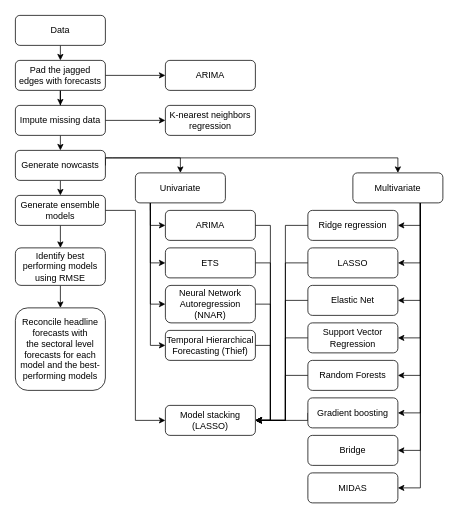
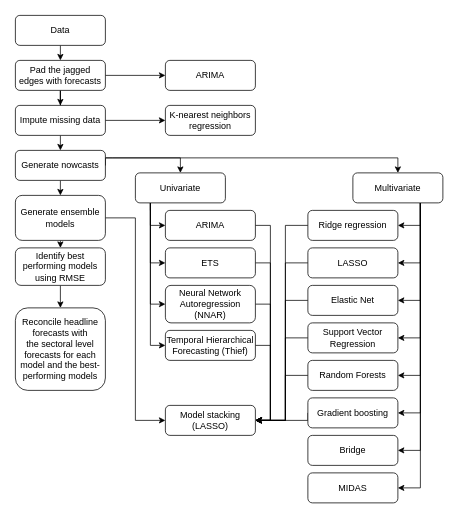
  <mxCell id="0" />
  <mxCell id="1" parent="0" />
  <mxCell id="2" style="edgeStyle=orthogonalEdgeStyle;rounded=0;orthogonalLoop=1;jettySize=auto;html=1;exitX=0.5;exitY=1;exitDx=0;exitDy=0;" edge="1" parent="1" source="4" target="9"><mxGeometry relative="1" as="geometry" /></mxCell>
  <mxCell id="3" style="edgeStyle=orthogonalEdgeStyle;rounded=0;orthogonalLoop=1;jettySize=auto;html=1;exitX=1;exitY=0.5;exitDx=0;exitDy=0;entryX=0;entryY=0.5;entryDx=0;entryDy=0;endArrow=classic;endFill=1;" edge="1" parent="1" source="4" target="20"><mxGeometry relative="1" as="geometry" /></mxCell>
  <mxCell id="4" value="&lt;span&gt;Pad the jagged edges&amp;nbsp;&lt;/span&gt;&lt;span&gt;with forecasts&lt;/span&gt;" style="rounded=1;whiteSpace=wrap;html=1;" vertex="1" parent="1"><mxGeometry x="20" y="80" width="120" height="40" as="geometry" /></mxCell>
  <mxCell id="5" style="edgeStyle=orthogonalEdgeStyle;rounded=0;orthogonalLoop=1;jettySize=auto;html=1;exitX=0.5;exitY=1;exitDx=0;exitDy=0;entryX=0.5;entryY=0;entryDx=0;entryDy=0;" edge="1" parent="1" source="6" target="4"><mxGeometry relative="1" as="geometry" /></mxCell>
  <mxCell id="6" value="Data" style="rounded=1;whiteSpace=wrap;html=1;" vertex="1" parent="1"><mxGeometry x="20" y="20" width="120" height="40" as="geometry" /></mxCell>
  <mxCell id="7" style="edgeStyle=orthogonalEdgeStyle;rounded=0;orthogonalLoop=1;jettySize=auto;html=1;exitX=0.5;exitY=1;exitDx=0;exitDy=0;entryX=0.5;entryY=0;entryDx=0;entryDy=0;" edge="1" parent="1" source="9" target="13"><mxGeometry relative="1" as="geometry" /></mxCell>
  <mxCell id="8" style="edgeStyle=orthogonalEdgeStyle;rounded=0;orthogonalLoop=1;jettySize=auto;html=1;exitX=1;exitY=0.5;exitDx=0;exitDy=0;entryX=0;entryY=0.5;entryDx=0;entryDy=0;endArrow=classic;endFill=1;" edge="1" parent="1" source="9" target="21"><mxGeometry relative="1" as="geometry" /></mxCell>
  <mxCell id="9" value="Impute missing data" style="rounded=1;whiteSpace=wrap;html=1;" vertex="1" parent="1"><mxGeometry x="20" y="140" width="120" height="40" as="geometry" /></mxCell>
  <mxCell id="10" style="edgeStyle=orthogonalEdgeStyle;rounded=0;orthogonalLoop=1;jettySize=auto;html=1;exitX=0.5;exitY=1;exitDx=0;exitDy=0;entryX=0.5;entryY=0;entryDx=0;entryDy=0;" edge="1" parent="1" source="13" target="16"><mxGeometry relative="1" as="geometry" /></mxCell>
  <mxCell id="11" style="edgeStyle=orthogonalEdgeStyle;rounded=0;orthogonalLoop=1;jettySize=auto;html=1;exitX=1;exitY=0.5;exitDx=0;exitDy=0;entryX=0.5;entryY=0;entryDx=0;entryDy=0;endArrow=classic;endFill=1;" edge="1" parent="1" source="13" target="26"><mxGeometry relative="1" as="geometry"><Array as="points"><mxPoint x="150" y="210" /><mxPoint x="250" y="210" /></Array></mxGeometry></mxCell>
  <mxCell id="12" style="edgeStyle=orthogonalEdgeStyle;rounded=0;orthogonalLoop=1;jettySize=auto;html=1;exitX=1;exitY=0.5;exitDx=0;exitDy=0;entryX=0.5;entryY=0;entryDx=0;entryDy=0;endArrow=classic;endFill=1;" edge="1" parent="1" source="13" target="35"><mxGeometry relative="1" as="geometry"><Array as="points"><mxPoint x="150" y="210" /><mxPoint x="550" y="210" /></Array></mxGeometry></mxCell>
  <mxCell id="13" value="Generate nowcasts" style="rounded=1;whiteSpace=wrap;html=1;" vertex="1" parent="1"><mxGeometry x="20" y="200" width="120" height="40" as="geometry" /></mxCell>
  <mxCell id="14" style="edgeStyle=orthogonalEdgeStyle;rounded=0;orthogonalLoop=1;jettySize=auto;html=1;exitX=0.5;exitY=1;exitDx=0;exitDy=0;entryX=0.5;entryY=0;entryDx=0;entryDy=0;" edge="1" parent="1" source="16" target="18"><mxGeometry relative="1" as="geometry" /></mxCell>
  <mxCell id="15" style="edgeStyle=orthogonalEdgeStyle;rounded=0;orthogonalLoop=1;jettySize=auto;html=1;exitX=1;exitY=0.5;exitDx=0;exitDy=0;entryX=0;entryY=0.5;entryDx=0;entryDy=0;endArrow=classic;endFill=1;" edge="1" parent="1" source="16" target="58"><mxGeometry relative="1" as="geometry" /></mxCell>
- <mxCell id="16" value="Generate ensemble models" style="rounded=1;whiteSpace=wrap;html=1;" vertex="1" parent="1"><mxGeometry x="20" y="260" width="120" height="40" as="geometry" /></mxCell>
+ <mxCell id="16" value="Generate ensemble models" style="rounded=1;whiteSpace=wrap;html=1;" vertex="1" parent="1"><mxGeometry x="20" y="260" width="120" height="60" as="geometry" /></mxCell>
  <mxCell id="17" style="edgeStyle=orthogonalEdgeStyle;rounded=0;orthogonalLoop=1;jettySize=auto;html=1;exitX=0.5;exitY=1;exitDx=0;exitDy=0;entryX=0.5;entryY=0;entryDx=0;entryDy=0;" edge="1" parent="1" source="18" target="19"><mxGeometry relative="1" as="geometry" /></mxCell>
  <mxCell id="18" value="Identify best performing models using RMSE" style="rounded=1;whiteSpace=wrap;html=1;" vertex="1" parent="1"><mxGeometry x="20" y="330" width="120" height="50" as="geometry" /></mxCell>
  <mxCell id="19" value="&lt;div&gt;Reconcile headline forecasts with the&amp;nbsp;&lt;span&gt;sectoral level forecasts for each model&amp;nbsp;&lt;/span&gt;&lt;span&gt;and the best-performing models&lt;/span&gt;&lt;/div&gt;" style="rounded=1;whiteSpace=wrap;html=1;" vertex="1" parent="1"><mxGeometry x="20" y="410" width="120" height="110" as="geometry" /></mxCell>
  <mxCell id="20" value="ARIMA" style="rounded=1;whiteSpace=wrap;html=1;" vertex="1" parent="1"><mxGeometry x="220" y="80" width="120" height="40" as="geometry" /></mxCell>
  <mxCell id="21" value="K-nearest neighbors regression" style="rounded=1;whiteSpace=wrap;html=1;" vertex="1" parent="1"><mxGeometry x="220" y="140" width="120" height="40" as="geometry" /></mxCell>
  <mxCell id="22" style="edgeStyle=orthogonalEdgeStyle;rounded=0;orthogonalLoop=1;jettySize=auto;html=1;exitX=0.25;exitY=1;exitDx=0;exitDy=0;entryX=0;entryY=0.5;entryDx=0;entryDy=0;endArrow=classic;endFill=1;" edge="1" parent="1" source="26" target="37"><mxGeometry relative="1" as="geometry"><Array as="points"><mxPoint x="210" y="260" /><mxPoint x="200" y="260" /><mxPoint x="200" y="300" /></Array></mxGeometry></mxCell>
  <mxCell id="23" style="edgeStyle=orthogonalEdgeStyle;rounded=0;orthogonalLoop=1;jettySize=auto;html=1;exitX=0.25;exitY=1;exitDx=0;exitDy=0;entryX=0;entryY=0.5;entryDx=0;entryDy=0;endArrow=classic;endFill=1;" edge="1" parent="1" source="26" target="39"><mxGeometry relative="1" as="geometry"><Array as="points"><mxPoint x="210" y="260" /><mxPoint x="200" y="260" /><mxPoint x="200" y="350" /></Array></mxGeometry></mxCell>
  <mxCell id="24" style="edgeStyle=orthogonalEdgeStyle;rounded=0;orthogonalLoop=1;jettySize=auto;html=1;entryX=0;entryY=0.5;entryDx=0;entryDy=0;endArrow=classic;endFill=1;" edge="1" parent="1" target="41"><mxGeometry relative="1" as="geometry"><mxPoint x="200" y="280" as="sourcePoint" /><Array as="points"><mxPoint x="200" y="260" /><mxPoint x="200" y="395" /></Array></mxGeometry></mxCell>
  <mxCell id="25" style="edgeStyle=orthogonalEdgeStyle;rounded=0;orthogonalLoop=1;jettySize=auto;html=1;exitX=0.25;exitY=1;exitDx=0;exitDy=0;entryX=0;entryY=0.5;entryDx=0;entryDy=0;endArrow=classic;endFill=1;" edge="1" parent="1" source="26" target="43"><mxGeometry relative="1" as="geometry"><Array as="points"><mxPoint x="210" y="260" /><mxPoint x="200" y="260" /><mxPoint x="200" y="460" /></Array></mxGeometry></mxCell>
  <mxCell id="26" value="Univariate" style="rounded=1;whiteSpace=wrap;html=1;" vertex="1" parent="1"><mxGeometry x="180" y="230" width="120" height="40" as="geometry" /></mxCell>
  <mxCell id="27" style="edgeStyle=orthogonalEdgeStyle;rounded=0;orthogonalLoop=1;jettySize=auto;html=1;exitX=0.75;exitY=1;exitDx=0;exitDy=0;entryX=1;entryY=0.5;entryDx=0;entryDy=0;endArrow=classic;endFill=1;" edge="1" parent="1" source="35" target="45"><mxGeometry relative="1" as="geometry" /></mxCell>
  <mxCell id="28" style="edgeStyle=orthogonalEdgeStyle;rounded=0;orthogonalLoop=1;jettySize=auto;html=1;exitX=0.75;exitY=1;exitDx=0;exitDy=0;entryX=1;entryY=0.5;entryDx=0;entryDy=0;endArrow=classic;endFill=1;" edge="1" parent="1" source="35" target="47"><mxGeometry relative="1" as="geometry" /></mxCell>
  <mxCell id="29" style="edgeStyle=orthogonalEdgeStyle;rounded=0;orthogonalLoop=1;jettySize=auto;html=1;exitX=0.75;exitY=1;exitDx=0;exitDy=0;entryX=1;entryY=0.5;entryDx=0;entryDy=0;endArrow=classic;endFill=1;" edge="1" parent="1" source="35" target="49"><mxGeometry relative="1" as="geometry" /></mxCell>
  <mxCell id="30" style="edgeStyle=orthogonalEdgeStyle;rounded=0;orthogonalLoop=1;jettySize=auto;html=1;exitX=0.75;exitY=1;exitDx=0;exitDy=0;entryX=1;entryY=0.5;entryDx=0;entryDy=0;endArrow=classic;endFill=1;" edge="1" parent="1" source="35" target="51"><mxGeometry relative="1" as="geometry" /></mxCell>
  <mxCell id="31" style="edgeStyle=orthogonalEdgeStyle;rounded=0;orthogonalLoop=1;jettySize=auto;html=1;exitX=0.75;exitY=1;exitDx=0;exitDy=0;entryX=1;entryY=0.5;entryDx=0;entryDy=0;endArrow=classic;endFill=1;" edge="1" parent="1" source="35" target="53"><mxGeometry relative="1" as="geometry" /></mxCell>
  <mxCell id="32" style="edgeStyle=orthogonalEdgeStyle;rounded=0;orthogonalLoop=1;jettySize=auto;html=1;exitX=0.75;exitY=1;exitDx=0;exitDy=0;entryX=1;entryY=0.5;entryDx=0;entryDy=0;endArrow=classic;endFill=1;" edge="1" parent="1" source="35" target="55"><mxGeometry relative="1" as="geometry" /></mxCell>
  <mxCell id="33" style="edgeStyle=orthogonalEdgeStyle;rounded=0;orthogonalLoop=1;jettySize=auto;html=1;exitX=0.75;exitY=1;exitDx=0;exitDy=0;entryX=1;entryY=0.5;entryDx=0;entryDy=0;endArrow=classic;endFill=1;" edge="1" parent="1" source="35" target="56"><mxGeometry relative="1" as="geometry" /></mxCell>
  <mxCell id="34" style="edgeStyle=orthogonalEdgeStyle;rounded=0;orthogonalLoop=1;jettySize=auto;html=1;exitX=0.75;exitY=1;exitDx=0;exitDy=0;entryX=1;entryY=0.5;entryDx=0;entryDy=0;endArrow=classic;endFill=1;" edge="1" parent="1" source="35" target="57"><mxGeometry relative="1" as="geometry" /></mxCell>
  <mxCell id="35" value="Multivariate" style="rounded=1;whiteSpace=wrap;html=1;" vertex="1" parent="1"><mxGeometry x="470" y="230" width="120" height="40" as="geometry" /></mxCell>
  <mxCell id="36" style="edgeStyle=orthogonalEdgeStyle;rounded=0;orthogonalLoop=1;jettySize=auto;html=1;exitX=1;exitY=0.5;exitDx=0;exitDy=0;entryX=1;entryY=0.5;entryDx=0;entryDy=0;endArrow=classic;endFill=1;" edge="1" parent="1" source="37" target="58"><mxGeometry relative="1" as="geometry" /></mxCell>
  <mxCell id="37" value="ARIMA" style="rounded=1;whiteSpace=wrap;html=1;" vertex="1" parent="1"><mxGeometry x="220" y="280" width="120" height="40" as="geometry" /></mxCell>
  <mxCell id="38" style="edgeStyle=orthogonalEdgeStyle;rounded=0;orthogonalLoop=1;jettySize=auto;html=1;exitX=1;exitY=0.5;exitDx=0;exitDy=0;entryX=1;entryY=0.5;entryDx=0;entryDy=0;endArrow=classic;endFill=1;" edge="1" parent="1" source="39" target="58"><mxGeometry relative="1" as="geometry" /></mxCell>
  <mxCell id="39" value="ETS" style="rounded=1;whiteSpace=wrap;html=1;" vertex="1" parent="1"><mxGeometry x="220" y="330" width="120" height="40" as="geometry" /></mxCell>
  <mxCell id="40" style="edgeStyle=orthogonalEdgeStyle;rounded=0;orthogonalLoop=1;jettySize=auto;html=1;exitX=1;exitY=0.5;exitDx=0;exitDy=0;entryX=1;entryY=0.5;entryDx=0;entryDy=0;endArrow=classic;endFill=1;" edge="1" parent="1" source="41" target="58"><mxGeometry relative="1" as="geometry" /></mxCell>
  <mxCell id="41" value="Neural Network Autoregression (NNAR)" style="rounded=1;whiteSpace=wrap;html=1;" vertex="1" parent="1"><mxGeometry x="220" y="380" width="120" height="50" as="geometry" /></mxCell>
  <mxCell id="42" style="edgeStyle=orthogonalEdgeStyle;rounded=0;orthogonalLoop=1;jettySize=auto;html=1;exitX=1;exitY=0.5;exitDx=0;exitDy=0;endArrow=classic;endFill=1;" edge="1" parent="1" source="43"><mxGeometry relative="1" as="geometry"><mxPoint x="340" y="560" as="targetPoint" /><Array as="points"><mxPoint x="360" y="460" /><mxPoint x="360" y="560" /></Array></mxGeometry></mxCell>
  <mxCell id="43" value="Temporal Hierarchical Forecasting (Thief)" style="rounded=1;whiteSpace=wrap;html=1;" vertex="1" parent="1"><mxGeometry x="220" y="440" width="120" height="40" as="geometry" /></mxCell>
  <mxCell id="44" style="edgeStyle=orthogonalEdgeStyle;rounded=0;orthogonalLoop=1;jettySize=auto;html=1;exitX=0;exitY=0.5;exitDx=0;exitDy=0;entryX=1;entryY=0.5;entryDx=0;entryDy=0;endArrow=classic;endFill=1;" edge="1" parent="1" source="45" target="58"><mxGeometry relative="1" as="geometry"><Array as="points"><mxPoint x="380" y="300" /><mxPoint x="380" y="560" /></Array></mxGeometry></mxCell>
  <mxCell id="45" value="Ridge regression" style="rounded=1;whiteSpace=wrap;html=1;" vertex="1" parent="1"><mxGeometry x="410" y="280" width="120" height="40" as="geometry" /></mxCell>
  <mxCell id="46" style="edgeStyle=orthogonalEdgeStyle;rounded=0;orthogonalLoop=1;jettySize=auto;html=1;exitX=0;exitY=0.5;exitDx=0;exitDy=0;endArrow=classic;endFill=1;" edge="1" parent="1" source="47"><mxGeometry relative="1" as="geometry"><mxPoint x="340" y="560" as="targetPoint" /><Array as="points"><mxPoint x="380" y="350" /><mxPoint x="380" y="560" /></Array></mxGeometry></mxCell>
  <mxCell id="47" value="LASSO" style="rounded=1;whiteSpace=wrap;html=1;" vertex="1" parent="1"><mxGeometry x="410" y="330" width="120" height="40" as="geometry" /></mxCell>
  <mxCell id="48" style="edgeStyle=orthogonalEdgeStyle;rounded=0;orthogonalLoop=1;jettySize=auto;html=1;exitX=0;exitY=0.5;exitDx=0;exitDy=0;entryX=1;entryY=0.5;entryDx=0;entryDy=0;endArrow=classic;endFill=1;" edge="1" parent="1" source="49" target="58"><mxGeometry relative="1" as="geometry"><Array as="points"><mxPoint x="380" y="400" /><mxPoint x="380" y="560" /></Array></mxGeometry></mxCell>
  <mxCell id="49" value="Elastic Net" style="rounded=1;whiteSpace=wrap;html=1;" vertex="1" parent="1"><mxGeometry x="410" y="380" width="120" height="40" as="geometry" /></mxCell>
  <mxCell id="50" style="edgeStyle=orthogonalEdgeStyle;rounded=0;orthogonalLoop=1;jettySize=auto;html=1;exitX=0;exitY=0.5;exitDx=0;exitDy=0;entryX=1;entryY=0.5;entryDx=0;entryDy=0;endArrow=classic;endFill=1;" edge="1" parent="1" source="51" target="58"><mxGeometry relative="1" as="geometry"><Array as="points"><mxPoint x="380" y="450" /><mxPoint x="380" y="560" /></Array></mxGeometry></mxCell>
  <mxCell id="51" value="Support Vector Regression" style="rounded=1;whiteSpace=wrap;html=1;" vertex="1" parent="1"><mxGeometry x="410" y="430" width="120" height="40" as="geometry" /></mxCell>
  <mxCell id="52" style="edgeStyle=orthogonalEdgeStyle;rounded=0;orthogonalLoop=1;jettySize=auto;html=1;exitX=0;exitY=0.5;exitDx=0;exitDy=0;entryX=1;entryY=0.5;entryDx=0;entryDy=0;endArrow=classic;endFill=1;" edge="1" parent="1" source="53" target="58"><mxGeometry relative="1" as="geometry"><Array as="points"><mxPoint x="380" y="500" /><mxPoint x="380" y="560" /></Array></mxGeometry></mxCell>
  <mxCell id="53" value="Random Forests" style="rounded=1;whiteSpace=wrap;html=1;" vertex="1" parent="1"><mxGeometry x="410" y="480" width="120" height="40" as="geometry" /></mxCell>
  <mxCell id="54" style="edgeStyle=orthogonalEdgeStyle;rounded=0;orthogonalLoop=1;jettySize=auto;html=1;exitX=0;exitY=0.5;exitDx=0;exitDy=0;entryX=1;entryY=0.5;entryDx=0;entryDy=0;endArrow=classic;endFill=1;" edge="1" parent="1" source="55" target="58"><mxGeometry relative="1" as="geometry"><Array as="points"><mxPoint x="410" y="560" /></Array></mxGeometry></mxCell>
  <mxCell id="55" value="Gradient boosting" style="rounded=1;whiteSpace=wrap;html=1;" vertex="1" parent="1"><mxGeometry x="410" y="530" width="120" height="40" as="geometry" /></mxCell>
  <mxCell id="56" value="Bridge" style="rounded=1;whiteSpace=wrap;html=1;" vertex="1" parent="1"><mxGeometry x="410" y="580" width="120" height="40" as="geometry" /></mxCell>
  <mxCell id="57" value="MIDAS" style="rounded=1;whiteSpace=wrap;html=1;" vertex="1" parent="1"><mxGeometry x="410" y="630" width="120" height="40" as="geometry" /></mxCell>
  <mxCell id="58" value="Model stacking (LASSO)" style="rounded=1;whiteSpace=wrap;html=1;" vertex="1" parent="1"><mxGeometry x="220" y="540" width="120" height="40" as="geometry" /></mxCell>
